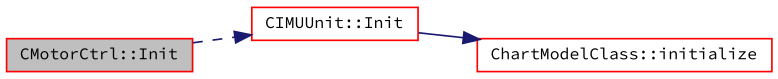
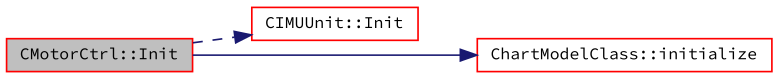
  digraph {
    fontname="Source Code Pro"
    rankdir=LR
    node [color=red fontname="Source Code Pro" fontsize=10 shape=record]
    edge [color=midnightblue fontname="Source Code Pro" fontsize=10 labelfontname=Helvetica labelfontsize=10]
    n1 [fillcolor=grey75 fontcolor=black height=0.2 label="CMotorCtrl::Init" style=filled width=0.4]
    n2 [height=0.2 label="CIMUUnit::Init" width=0.4]
    n3 [height=0.2 label="ChartModelClass::initialize" width=0.4]
    n1 -> n2 [style=dashed]
-   n2 -> n3 [style=solid]
+   n1 -> n3 [style=solid]
  }
